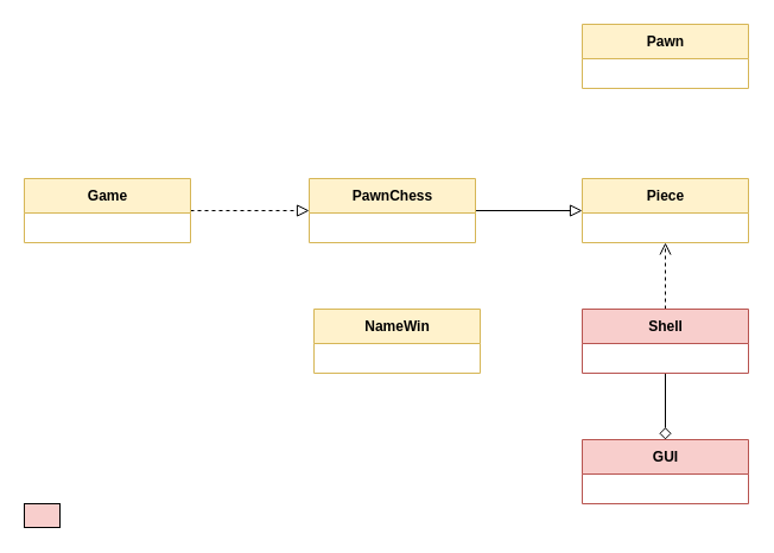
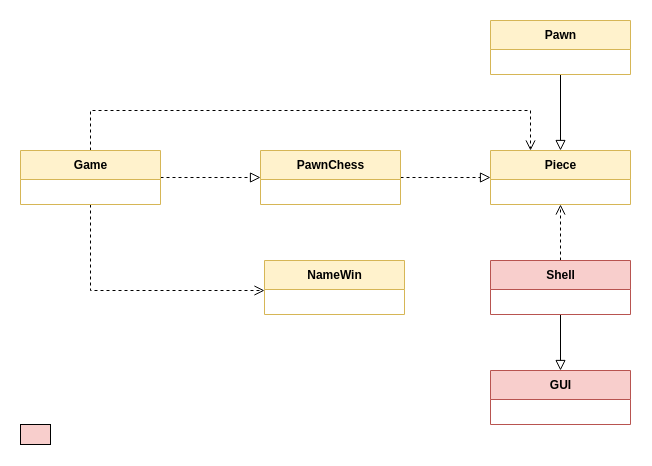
  <mxCell id="0" />
  <mxCell id="1" parent="0" />
  <mxCell id="2" style="edgeStyle=orthogonalEdgeStyle;rounded=0;orthogonalLoop=1;jettySize=auto;html=1;startArrow=none;startFill=0;endArrow=block;endFill=0;startSize=8;endSize=8;strokeWidth=1;dashed=1;" parent="1" source="5" target="15" edge="1"><mxGeometry relative="1" as="geometry"><Array as="points"><mxPoint x="170" y="177" /><mxPoint x="170" y="177" /></Array></mxGeometry></mxCell>
+ <mxCell id="3" style="edgeStyle=orthogonalEdgeStyle;rounded=0;orthogonalLoop=1;jettySize=auto;html=1;startArrow=none;startFill=0;endArrow=open;endFill=0;startSize=8;endSize=8;strokeWidth=1;dashed=1;" parent="1" source="5" target="9" edge="1"><mxGeometry relative="1" as="geometry"><Array as="points"><mxPoint x="90" y="290" /></Array></mxGeometry></mxCell>
+ <mxCell id="4" style="edgeStyle=orthogonalEdgeStyle;rounded=0;orthogonalLoop=1;jettySize=auto;html=1;endArrow=open;endFill=0;dashed=1;endSize=8;" edge="1" parent="1" source="5" target="22"><mxGeometry relative="1" as="geometry"><Array as="points"><mxPoint x="90" y="110" /><mxPoint x="530" y="110" /></Array></mxGeometry></mxCell>
  <mxCell id="5" value="Game" style="swimlane;fontStyle=1;align=center;verticalAlign=middle;childLayout=stackLayout;horizontal=1;startSize=29;horizontalStack=0;resizeParent=1;resizeParentMax=0;resizeLast=0;collapsible=0;marginBottom=0;html=1;fillColor=#fff2cc;strokeColor=#d6b656;" parent="1" vertex="1"><mxGeometry x="20" y="150" width="140" height="54" as="geometry" /></mxCell>
  <mxCell id="6" value="&amp;nbsp;" style="text;html=1;strokeColor=none;fillColor=none;align=left;verticalAlign=middle;spacingLeft=4;spacingRight=4;overflow=hidden;rotatable=0;points=[[0,0.5],[1,0.5]];portConstraint=eastwest;" parent="5" vertex="1"><mxGeometry y="29" width="140" height="25" as="geometry" /></mxCell>
  <mxCell id="7" value="GUI" style="swimlane;fontStyle=1;align=center;verticalAlign=middle;childLayout=stackLayout;horizontal=1;startSize=29;horizontalStack=0;resizeParent=1;resizeParentMax=0;resizeLast=0;collapsible=0;marginBottom=0;html=1;fillColor=#f8cecc;strokeColor=#b85450;" parent="1" vertex="1"><mxGeometry x="490" y="370" width="140" height="54" as="geometry" /></mxCell>
  <mxCell id="8" value="&amp;nbsp;" style="text;html=1;strokeColor=none;fillColor=none;align=left;verticalAlign=middle;spacingLeft=4;spacingRight=4;overflow=hidden;rotatable=0;points=[[0,0.5],[1,0.5]];portConstraint=eastwest;" parent="7" vertex="1"><mxGeometry y="29" width="140" height="25" as="geometry" /></mxCell>
  <mxCell id="9" value="NameWin" style="swimlane;fontStyle=1;align=center;verticalAlign=middle;childLayout=stackLayout;horizontal=1;startSize=29;horizontalStack=0;resizeParent=1;resizeParentMax=0;resizeLast=0;collapsible=0;marginBottom=0;html=1;fillColor=#fff2cc;strokeColor=#d6b656;" parent="1" vertex="1"><mxGeometry x="264" y="260" width="140" height="54" as="geometry" /></mxCell>
  <mxCell id="10" value="&amp;nbsp;" style="text;html=1;strokeColor=none;fillColor=none;align=left;verticalAlign=middle;spacingLeft=4;spacingRight=4;overflow=hidden;rotatable=0;points=[[0,0.5],[1,0.5]];portConstraint=eastwest;" parent="9" vertex="1"><mxGeometry y="29" width="140" height="25" as="geometry" /></mxCell>
+ <mxCell id="11" style="edgeStyle=orthogonalEdgeStyle;rounded=0;orthogonalLoop=1;jettySize=auto;html=1;startArrow=none;startFill=0;endArrow=block;endFill=0;startSize=8;endSize=8;strokeWidth=1;entryX=0.5;entryY=0;entryDx=0;entryDy=0;" parent="1" source="12" target="22" edge="1"><mxGeometry relative="1" as="geometry"><mxPoint x="560" y="144.5" as="targetPoint" /></mxGeometry></mxCell>
  <mxCell id="12" value="Pawn" style="swimlane;fontStyle=1;align=center;verticalAlign=middle;childLayout=stackLayout;horizontal=1;startSize=29;horizontalStack=0;resizeParent=1;resizeParentMax=0;resizeLast=0;collapsible=0;marginBottom=0;html=1;fillColor=#fff2cc;strokeColor=#d6b656;" parent="1" vertex="1"><mxGeometry x="490" y="20" width="140" height="54" as="geometry" /></mxCell>
  <mxCell id="13" value="&amp;nbsp;" style="text;html=1;strokeColor=none;fillColor=none;align=left;verticalAlign=middle;spacingLeft=4;spacingRight=4;overflow=hidden;rotatable=0;points=[[0,0.5],[1,0.5]];portConstraint=eastwest;" parent="12" vertex="1"><mxGeometry y="29" width="140" height="25" as="geometry" /></mxCell>
- <mxCell id="14" style="edgeStyle=orthogonalEdgeStyle;rounded=0;orthogonalLoop=1;jettySize=auto;html=1;startArrow=none;startFill=0;endArrow=block;endFill=0;startSize=8;endSize=8;strokeWidth=1;" parent="1" source="15" target="22" edge="1"><mxGeometry relative="1" as="geometry"><mxPoint x="490" y="177" as="targetPoint" /><Array as="points" /></mxGeometry></mxCell>
+ <mxCell id="14" style="edgeStyle=orthogonalEdgeStyle;rounded=0;orthogonalLoop=1;jettySize=auto;html=1;startArrow=none;startFill=0;endArrow=block;endFill=0;startSize=8;endSize=8;strokeWidth=1;dashed=1;" parent="1" source="15" target="22" edge="1"><mxGeometry relative="1" as="geometry"><mxPoint x="490" y="177" as="targetPoint" /><Array as="points" /></mxGeometry></mxCell>
  <mxCell id="15" value="PawnChess" style="swimlane;fontStyle=1;align=center;verticalAlign=middle;childLayout=stackLayout;horizontal=1;startSize=29;horizontalStack=0;resizeParent=1;resizeParentMax=0;resizeLast=0;collapsible=0;marginBottom=0;html=1;fillColor=#fff2cc;strokeColor=#d6b656;" parent="1" vertex="1"><mxGeometry x="260" y="150" width="140" height="54" as="geometry" /></mxCell>
  <mxCell id="16" value="&amp;nbsp;" style="text;html=1;strokeColor=none;fillColor=none;align=left;verticalAlign=middle;spacingLeft=4;spacingRight=4;overflow=hidden;rotatable=0;points=[[0,0.5],[1,0.5]];portConstraint=eastwest;" parent="15" vertex="1"><mxGeometry y="29" width="140" height="25" as="geometry" /></mxCell>
  <mxCell id="17" style="edgeStyle=orthogonalEdgeStyle;rounded=0;orthogonalLoop=1;jettySize=auto;html=1;dashed=1;startArrow=none;startFill=0;endArrow=open;endFill=0;startSize=8;endSize=8;strokeWidth=1;" parent="1" source="19" target="23" edge="1"><mxGeometry relative="1" as="geometry"><mxPoint x="560" y="195.5" as="targetPoint" /><Array as="points"><mxPoint x="560" y="220" /><mxPoint x="560" y="220" /></Array></mxGeometry></mxCell>
- <mxCell id="18" style="edgeStyle=orthogonalEdgeStyle;rounded=0;orthogonalLoop=1;jettySize=auto;html=1;startArrow=none;startFill=0;endArrow=diamond;endFill=0;startSize=8;endSize=8;strokeWidth=1;" parent="1" source="19" target="7" edge="1"><mxGeometry relative="1" as="geometry"><Array as="points"><mxPoint x="560" y="360" /></Array></mxGeometry></mxCell>
+ <mxCell id="18" style="edgeStyle=orthogonalEdgeStyle;rounded=0;orthogonalLoop=1;jettySize=auto;html=1;startArrow=none;startFill=0;endArrow=block;endFill=0;startSize=8;endSize=8;strokeWidth=1;" parent="1" source="19" target="7" edge="1"><mxGeometry relative="1" as="geometry"><Array as="points"><mxPoint x="560" y="360" /></Array></mxGeometry></mxCell>
  <mxCell id="19" value="Shell" style="swimlane;fontStyle=1;align=center;verticalAlign=middle;childLayout=stackLayout;horizontal=1;startSize=29;horizontalStack=0;resizeParent=1;resizeParentMax=0;resizeLast=0;collapsible=0;marginBottom=0;html=1;fillColor=#f8cecc;strokeColor=#b85450;" parent="1" vertex="1"><mxGeometry x="490" y="260" width="140" height="54" as="geometry" /></mxCell>
  <mxCell id="20" value="&amp;nbsp;" style="text;html=1;strokeColor=none;fillColor=none;align=left;verticalAlign=middle;spacingLeft=4;spacingRight=4;overflow=hidden;rotatable=0;points=[[0,0.5],[1,0.5]];portConstraint=eastwest;" parent="19" vertex="1"><mxGeometry y="29" width="140" height="25" as="geometry" /></mxCell>
  <mxCell id="21" value="" style="rounded=0;whiteSpace=wrap;html=1;fillColor=#F8CECC;" parent="1" vertex="1"><mxGeometry x="20" y="424" width="30" height="20" as="geometry" /></mxCell>
  <mxCell id="22" value="Piece" style="swimlane;fontStyle=1;align=center;verticalAlign=middle;childLayout=stackLayout;horizontal=1;startSize=29;horizontalStack=0;resizeParent=1;resizeParentMax=0;resizeLast=0;collapsible=0;marginBottom=0;html=1;fillColor=#fff2cc;strokeColor=#d6b656;" parent="1" vertex="1"><mxGeometry x="490" y="150" width="140" height="54" as="geometry" /></mxCell>
  <mxCell id="23" value="&amp;nbsp;" style="text;html=1;strokeColor=none;fillColor=none;align=left;verticalAlign=middle;spacingLeft=4;spacingRight=4;overflow=hidden;rotatable=0;points=[[0,0.5],[1,0.5]];portConstraint=eastwest;" parent="22" vertex="1"><mxGeometry y="29" width="140" height="25" as="geometry" /></mxCell>
